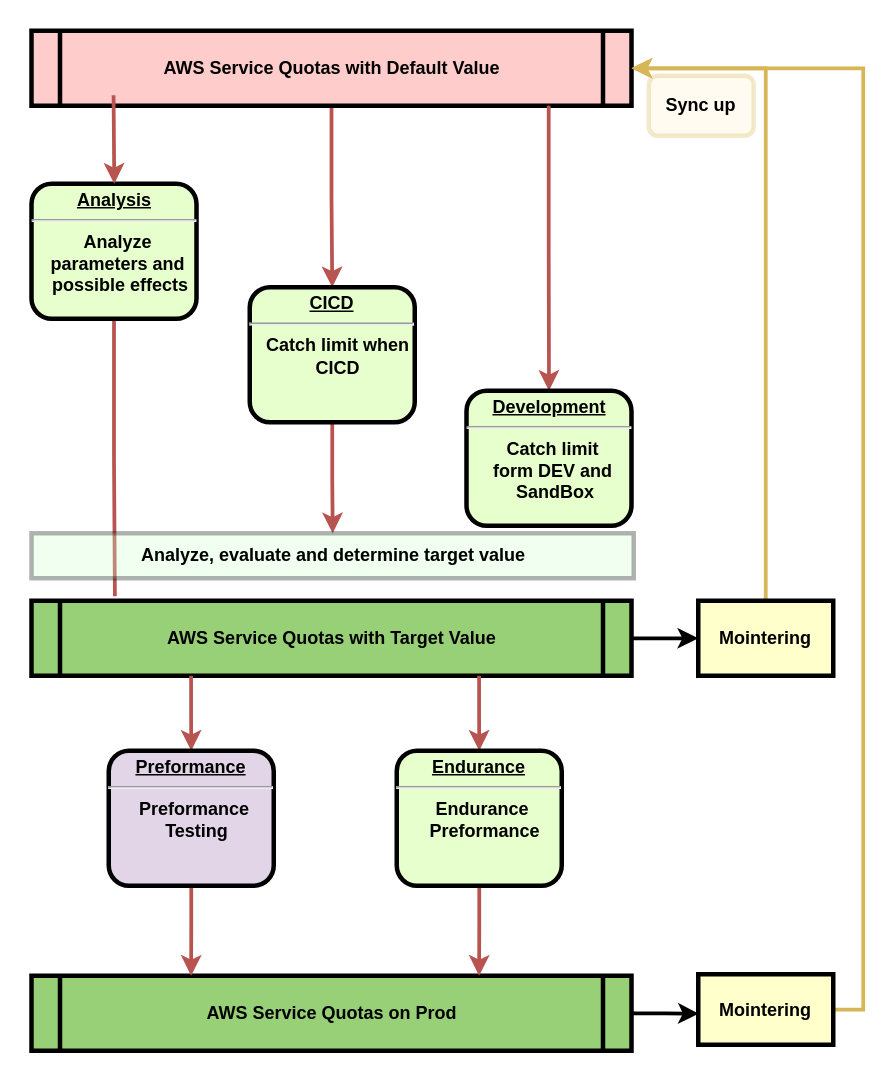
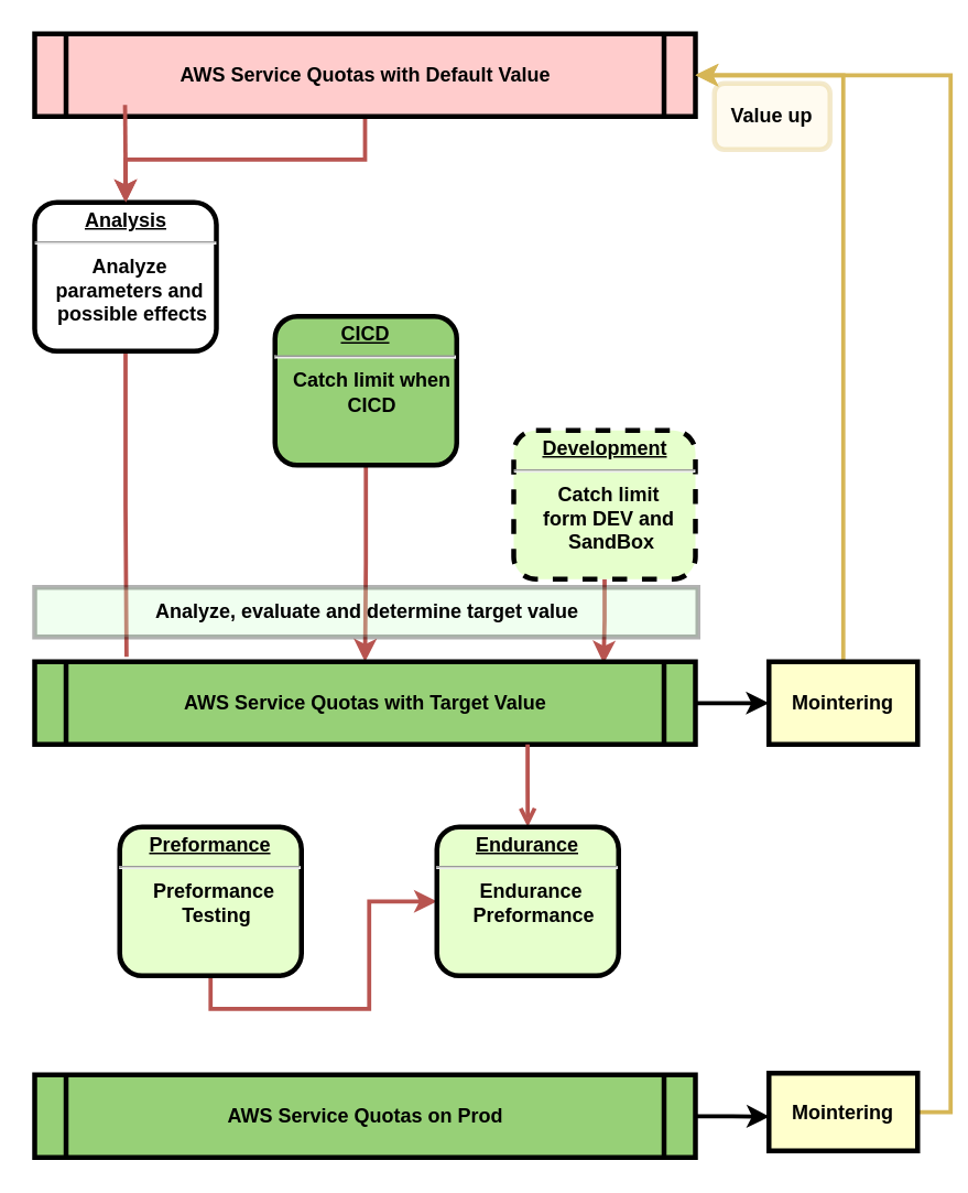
  <mxCell id="0" />
  <mxCell id="1" parent="0" />
- <mxCell id="2" style="edgeStyle=orthogonalEdgeStyle;rounded=0;jumpSize=6;orthogonalLoop=1;jettySize=auto;html=1;exitX=0.5;exitY=1;exitDx=0;exitDy=0;entryX=0.5;entryY=0;entryDx=0;entryDy=0;strokeWidth=2.5;fillColor=#f8cecc;strokeColor=#b85450;" edge="1" parent="1" source="3" target="12"><mxGeometry relative="1" as="geometry" /></mxCell>
+ <mxCell id="2" style="edgeStyle=orthogonalEdgeStyle;rounded=0;jumpSize=6;orthogonalLoop=1;jettySize=auto;html=1;exitX=0.5;exitY=1;exitDx=0;exitDy=0;strokeWidth=2.5;fillColor=#f8cecc;strokeColor=#b85450;" edge="1" parent="1" source="3" target="8"><mxGeometry relative="1" as="geometry" /></mxCell>
  <mxCell id="3" value="AWS Service Quotas with Default Value" style="shape=process;whiteSpace=wrap;align=center;verticalAlign=middle;size=0.048;fontStyle=1;strokeWidth=3;fillColor=#FFCCCC" parent="1" vertex="1"><mxGeometry x="20.5" y="20" width="400" height="50" as="geometry" /></mxCell>
- <mxCell id="5" style="edgeStyle=orthogonalEdgeStyle;rounded=0;jumpSize=6;orthogonalLoop=1;jettySize=auto;html=1;exitX=0.862;exitY=1;exitDx=0;exitDy=0;entryX=0.5;entryY=0;entryDx=0;entryDy=0;strokeWidth=2.5;exitPerimeter=0;fillColor=#f8cecc;strokeColor=#b85450;" edge="1" parent="1" source="3" target="6"><mxGeometry relative="1" as="geometry" /></mxCell>
- <mxCell id="6" value="&lt;p style=&quot;margin: 0px; margin-top: 4px; text-align: center; text-decoration: underline;&quot;&gt;&lt;strong&gt;Development&lt;/strong&gt;&lt;/p&gt;&lt;hr&gt;&lt;p style=&quot;margin: 0px; margin-left: 8px;&quot;&gt;Catch limit&amp;nbsp;&lt;/p&gt;&lt;p style=&quot;margin: 0px; margin-left: 8px;&quot;&gt;form&amp;nbsp;&lt;span style=&quot;background-color: initial;&quot;&gt;DEV and&amp;nbsp;&lt;/span&gt;&lt;/p&gt;&lt;p style=&quot;margin: 0px; margin-left: 8px;&quot;&gt;&lt;span style=&quot;background-color: initial;&quot;&gt;SandBox&lt;/span&gt;&lt;/p&gt;" style="verticalAlign=middle;align=center;overflow=fill;fontSize=12;fontFamily=Helvetica;html=1;rounded=1;fontStyle=1;strokeWidth=3;fillColor=#E6FFCC" parent="1" vertex="1"><mxGeometry x="310.5" y="260" width="110" height="90" as="geometry" /></mxCell>
+ <mxCell id="4" style="edgeStyle=orthogonalEdgeStyle;rounded=0;orthogonalLoop=1;jettySize=auto;html=1;exitX=0.5;exitY=1;exitDx=0;exitDy=0;entryX=0.861;entryY=0.023;entryDx=0;entryDy=0;entryPerimeter=0;strokeWidth=2.5;fillColor=#f8cecc;strokeColor=#b85450;" edge="1" parent="1" source="6" target="14"><mxGeometry relative="1" as="geometry" /></mxCell>
+ <mxCell id="6" value="&lt;p style=&quot;margin: 0px; margin-top: 4px; text-align: center; text-decoration: underline;&quot;&gt;&lt;strong&gt;Development&lt;/strong&gt;&lt;/p&gt;&lt;hr&gt;&lt;p style=&quot;margin: 0px; margin-left: 8px;&quot;&gt;Catch limit&amp;nbsp;&lt;/p&gt;&lt;p style=&quot;margin: 0px; margin-left: 8px;&quot;&gt;form&amp;nbsp;&lt;span style=&quot;background-color: initial;&quot;&gt;DEV and&amp;nbsp;&lt;/span&gt;&lt;/p&gt;&lt;p style=&quot;margin: 0px; margin-left: 8px;&quot;&gt;&lt;span style=&quot;background-color: initial;&quot;&gt;SandBox&lt;/span&gt;&lt;/p&gt;" style="verticalAlign=middle;align=center;overflow=fill;fontSize=12;fontFamily=Helvetica;html=1;rounded=1;fontStyle=1;strokeWidth=3;fillColor=#E6FFCC;dashed=1;" parent="1" vertex="1"><mxGeometry x="310.5" y="260" width="110" height="90" as="geometry" /></mxCell>
  <mxCell id="7" style="edgeStyle=orthogonalEdgeStyle;rounded=0;orthogonalLoop=1;jettySize=auto;html=1;exitX=0.5;exitY=1;exitDx=0;exitDy=0;entryX=0.139;entryY=-0.06;entryDx=0;entryDy=0;entryPerimeter=0;strokeWidth=2.5;fillColor=#f8cecc;strokeColor=#b85450;endArrow=none;" edge="1" parent="1" source="8" target="14"><mxGeometry relative="1" as="geometry" /></mxCell>
- <mxCell id="8" value="&lt;p style=&quot;margin: 0px; margin-top: 4px; text-align: center; text-decoration: underline;&quot;&gt;&lt;strong&gt;Analysis&lt;/strong&gt;&lt;/p&gt;&lt;hr&gt;&lt;p style=&quot;margin: 0px; margin-left: 8px;&quot;&gt;Analyze&amp;nbsp;&lt;/p&gt;&lt;p style=&quot;margin: 0px; margin-left: 8px;&quot;&gt;parameters and&amp;nbsp;&lt;/p&gt;&lt;p style=&quot;margin: 0px; margin-left: 8px;&quot;&gt;possible effects&lt;br&gt;&lt;/p&gt;" style="verticalAlign=middle;align=center;overflow=fill;fontSize=12;fontFamily=Helvetica;html=1;rounded=1;fontStyle=1;strokeWidth=3;fillColor=#E6FFCC" parent="1" vertex="1"><mxGeometry x="20.5" y="122" width="110" height="90" as="geometry" /></mxCell>
+ <mxCell id="8" value="&lt;p style=&quot;margin: 0px; margin-top: 4px; text-align: center; text-decoration: underline;&quot;&gt;&lt;strong&gt;Analysis&lt;/strong&gt;&lt;/p&gt;&lt;hr&gt;&lt;p style=&quot;margin: 0px; margin-left: 8px;&quot;&gt;Analyze&amp;nbsp;&lt;/p&gt;&lt;p style=&quot;margin: 0px; margin-left: 8px;&quot;&gt;parameters and&amp;nbsp;&lt;/p&gt;&lt;p style=&quot;margin: 0px; margin-left: 8px;&quot;&gt;possible effects&lt;br&gt;&lt;/p&gt;" style="verticalAlign=middle;align=center;overflow=fill;fontSize=12;fontFamily=Helvetica;html=1;rounded=1;fontStyle=1;strokeWidth=3;fillColor=#ffffff;" parent="1" vertex="1"><mxGeometry x="20.5" y="122" width="110" height="90" as="geometry" /></mxCell>
  <mxCell id="9" style="edgeStyle=orthogonalEdgeStyle;rounded=0;jumpSize=6;orthogonalLoop=1;jettySize=auto;html=1;exitX=0.5;exitY=0;exitDx=0;exitDy=0;entryX=1;entryY=0.5;entryDx=0;entryDy=0;strokeWidth=2.5;fillColor=#fff2cc;strokeColor=#d6b656;" edge="1" parent="1" source="10" target="3"><mxGeometry relative="1" as="geometry" /></mxCell>
  <mxCell id="10" value="Mointering" style="whiteSpace=wrap;align=center;verticalAlign=middle;fontStyle=1;strokeWidth=3;fillColor=#FFFFCC" parent="1" vertex="1"><mxGeometry x="465" y="400" width="90" height="50" as="geometry" /></mxCell>
- <mxCell id="11" style="edgeStyle=orthogonalEdgeStyle;rounded=0;orthogonalLoop=1;jettySize=auto;html=1;exitX=0.5;exitY=1;exitDx=0;exitDy=0;strokeWidth=2.5;fillColor=#f8cecc;strokeColor=#b85450;" edge="1" parent="1" source="12" target="21"><mxGeometry relative="1" as="geometry" /></mxCell>
- <mxCell id="12" value="&lt;p style=&quot;margin: 0px; margin-top: 4px; text-align: center; text-decoration: underline;&quot;&gt;&lt;strong&gt;CICD&lt;/strong&gt;&lt;/p&gt;&lt;hr&gt;&lt;p style=&quot;margin: 0px; margin-left: 8px;&quot;&gt;Catch limit when&lt;/p&gt;&lt;p style=&quot;margin: 0px; margin-left: 8px;&quot;&gt;CICD&lt;/p&gt;" style="verticalAlign=middle;align=center;overflow=fill;fontSize=12;fontFamily=Helvetica;html=1;rounded=1;fontStyle=1;strokeWidth=3;fillColor=#E6FFCC" parent="1" vertex="1"><mxGeometry x="166" y="191" width="110" height="90" as="geometry" /></mxCell>
+ <mxCell id="11" style="edgeStyle=orthogonalEdgeStyle;rounded=0;orthogonalLoop=1;jettySize=auto;html=1;exitX=0.5;exitY=1;exitDx=0;exitDy=0;entryX=0.5;entryY=0;entryDx=0;entryDy=0;strokeWidth=2.5;fillColor=#f8cecc;strokeColor=#b85450;" edge="1" parent="1" source="12" target="14"><mxGeometry relative="1" as="geometry" /></mxCell>
+ <mxCell id="12" value="&lt;p style=&quot;margin: 0px; margin-top: 4px; text-align: center; text-decoration: underline;&quot;&gt;&lt;strong&gt;CICD&lt;/strong&gt;&lt;/p&gt;&lt;hr&gt;&lt;p style=&quot;margin: 0px; margin-left: 8px;&quot;&gt;Catch limit when&lt;/p&gt;&lt;p style=&quot;margin: 0px; margin-left: 8px;&quot;&gt;CICD&lt;/p&gt;" style="verticalAlign=middle;align=center;overflow=fill;fontSize=12;fontFamily=Helvetica;html=1;rounded=1;fontStyle=1;strokeWidth=3;fillColor=#97d077;" parent="1" vertex="1"><mxGeometry x="166" y="191" width="110" height="90" as="geometry" /></mxCell>
  <mxCell id="13" style="edgeStyle=orthogonalEdgeStyle;rounded=0;jumpSize=6;orthogonalLoop=1;jettySize=auto;html=1;exitX=1;exitY=0.5;exitDx=0;exitDy=0;entryX=0;entryY=0.5;entryDx=0;entryDy=0;strokeWidth=2.5;" edge="1" parent="1" source="14" target="10"><mxGeometry relative="1" as="geometry" /></mxCell>
  <mxCell id="14" value="AWS Service Quotas with Target Value" style="shape=process;whiteSpace=wrap;align=center;verticalAlign=middle;size=0.048;fontStyle=1;strokeWidth=3;fillColor=#97D077;" vertex="1" parent="1"><mxGeometry x="20.5" y="400" width="400" height="50" as="geometry" /></mxCell>
  <mxCell id="15" style="edgeStyle=orthogonalEdgeStyle;rounded=0;jumpSize=6;orthogonalLoop=1;jettySize=auto;html=1;exitX=1;exitY=0.5;exitDx=0;exitDy=0;entryX=0.004;entryY=0.56;entryDx=0;entryDy=0;entryPerimeter=0;strokeWidth=2.5;" edge="1" parent="1" source="16" target="26"><mxGeometry relative="1" as="geometry" /></mxCell>
  <mxCell id="16" value="AWS Service Quotas on Prod" style="shape=process;whiteSpace=wrap;align=center;verticalAlign=middle;size=0.048;fontStyle=1;strokeWidth=3;fillColor=#97D077;" vertex="1" parent="1"><mxGeometry x="20.5" y="650" width="400" height="50" as="geometry" /></mxCell>
- <mxCell id="17" style="edgeStyle=orthogonalEdgeStyle;rounded=0;jumpSize=6;orthogonalLoop=1;jettySize=auto;html=1;exitX=0.5;exitY=1;exitDx=0;exitDy=0;entryX=0.266;entryY=0;entryDx=0;entryDy=0;entryPerimeter=0;strokeWidth=2.5;fillColor=#f8cecc;strokeColor=#b85450;" edge="1" parent="1" source="19" target="16"><mxGeometry relative="1" as="geometry" /></mxCell>
- <mxCell id="18" style="edgeStyle=orthogonalEdgeStyle;rounded=0;jumpSize=6;orthogonalLoop=1;jettySize=auto;html=1;exitX=0.266;exitY=1;exitDx=0;exitDy=0;entryX=0.5;entryY=0;entryDx=0;entryDy=0;strokeWidth=2.5;fillColor=#f8cecc;strokeColor=#b85450;exitPerimeter=0;" edge="1" parent="1" source="14" target="19"><mxGeometry relative="1" as="geometry" /></mxCell>
- <mxCell id="19" value="&lt;p style=&quot;margin: 0px; margin-top: 4px; text-align: center; text-decoration: underline;&quot;&gt;Preformance&lt;/p&gt;&lt;hr&gt;&lt;p style=&quot;margin: 0px; margin-left: 8px;&quot;&gt;Preformance&amp;nbsp;&lt;/p&gt;&lt;p style=&quot;margin: 0px; margin-left: 8px;&quot;&gt;Testing&lt;/p&gt;" style="verticalAlign=middle;align=center;overflow=fill;fontSize=12;fontFamily=Helvetica;html=1;rounded=1;fontStyle=1;strokeWidth=3;fillColor=#e1d5e7;" vertex="1" parent="1"><mxGeometry x="72" y="500" width="110" height="90" as="geometry" /></mxCell>
+ <mxCell id="17" style="edgeStyle=orthogonalEdgeStyle;rounded=0;jumpSize=6;orthogonalLoop=1;jettySize=auto;html=1;exitX=0.5;exitY=1;exitDx=0;exitDy=0;strokeWidth=2.5;fillColor=#f8cecc;strokeColor=#b85450;" edge="1" parent="1" source="19" target="24"><mxGeometry relative="1" as="geometry" /></mxCell>
+ <mxCell id="19" value="&lt;p style=&quot;margin: 0px; margin-top: 4px; text-align: center; text-decoration: underline;&quot;&gt;Preformance&lt;/p&gt;&lt;hr&gt;&lt;p style=&quot;margin: 0px; margin-left: 8px;&quot;&gt;Preformance&amp;nbsp;&lt;/p&gt;&lt;p style=&quot;margin: 0px; margin-left: 8px;&quot;&gt;Testing&lt;/p&gt;" style="verticalAlign=middle;align=center;overflow=fill;fontSize=12;fontFamily=Helvetica;html=1;rounded=1;fontStyle=1;strokeWidth=3;fillColor=#E6FFCC" vertex="1" parent="1"><mxGeometry x="72" y="500" width="110" height="90" as="geometry" /></mxCell>
  <mxCell id="20" style="edgeStyle=orthogonalEdgeStyle;rounded=0;orthogonalLoop=1;jettySize=auto;html=1;entryX=0.5;entryY=0;entryDx=0;entryDy=0;strokeWidth=2.5;fillColor=#f8cecc;strokeColor=#b85450;jumpSize=6;" edge="1" parent="1"><mxGeometry relative="1" as="geometry"><mxPoint x="75.21" y="63" as="sourcePoint" /><mxPoint x="75.68" y="122" as="targetPoint" /><Array as="points"><mxPoint x="76.21" y="63" /></Array></mxGeometry></mxCell>
  <mxCell id="21" value="Analyze, evaluate and determine target value" style="rounded=0;whiteSpace=wrap;html=1;fillColor=#CCFFCC;strokeWidth=3;opacity=30;fontStyle=1" vertex="1" parent="1"><mxGeometry x="20.5" y="355" width="401.5" height="30" as="geometry" /></mxCell>
- <mxCell id="22" style="edgeStyle=orthogonalEdgeStyle;rounded=0;jumpSize=6;orthogonalLoop=1;jettySize=auto;html=1;exitX=0.5;exitY=1;exitDx=0;exitDy=0;entryX=0.746;entryY=0;entryDx=0;entryDy=0;entryPerimeter=0;strokeWidth=2.5;fillColor=#f8cecc;strokeColor=#b85450;" edge="1" parent="1" source="24" target="16"><mxGeometry relative="1" as="geometry" /></mxCell>
- <mxCell id="23" style="edgeStyle=orthogonalEdgeStyle;rounded=0;jumpSize=6;orthogonalLoop=1;jettySize=auto;html=1;exitX=0.746;exitY=1;exitDx=0;exitDy=0;entryX=0.5;entryY=0;entryDx=0;entryDy=0;strokeWidth=2.5;fillColor=#f8cecc;strokeColor=#b85450;exitPerimeter=0;" edge="1" parent="1" source="14" target="24"><mxGeometry relative="1" as="geometry" /></mxCell>
+ <mxCell id="23" style="edgeStyle=orthogonalEdgeStyle;rounded=0;jumpSize=6;orthogonalLoop=1;jettySize=auto;html=1;exitX=0.746;exitY=1;exitDx=0;exitDy=0;entryX=0.5;entryY=0;entryDx=0;entryDy=0;strokeWidth=2.5;fillColor=#f8cecc;strokeColor=#b85450;exitPerimeter=0;endArrow=open;" edge="1" parent="1" source="14" target="24"><mxGeometry relative="1" as="geometry" /></mxCell>
  <mxCell id="24" value="&lt;p style=&quot;margin: 4px 0px 0px; text-align: center;&quot;&gt;&lt;u&gt;Endurance&lt;/u&gt;&lt;br&gt;&lt;/p&gt;&lt;hr&gt;&lt;p style=&quot;margin: 0px; margin-left: 8px;&quot;&gt;Endurance&amp;nbsp;&lt;br&gt;&lt;/p&gt;&lt;p style=&quot;margin: 0px; margin-left: 8px;&quot;&gt;Preformance&lt;/p&gt;" style="verticalAlign=middle;align=center;overflow=fill;fontSize=12;fontFamily=Helvetica;html=1;rounded=1;fontStyle=1;strokeWidth=3;fillColor=#E6FFCC" vertex="1" parent="1"><mxGeometry x="264" y="500" width="110" height="90" as="geometry" /></mxCell>
  <mxCell id="25" style="edgeStyle=orthogonalEdgeStyle;rounded=0;jumpSize=6;orthogonalLoop=1;jettySize=auto;html=1;exitX=1;exitY=0.5;exitDx=0;exitDy=0;entryX=1;entryY=0.5;entryDx=0;entryDy=0;strokeWidth=2.5;fillColor=#fff2cc;strokeColor=#d6b656;" edge="1" parent="1" source="26" target="3"><mxGeometry relative="1" as="geometry" /></mxCell>
  <mxCell id="26" value="Mointering" style="whiteSpace=wrap;align=center;verticalAlign=middle;fontStyle=1;strokeWidth=3;fillColor=#FFFFCC" vertex="1" parent="1"><mxGeometry x="465" y="649" width="90" height="47" as="geometry" /></mxCell>
- <mxCell id="27" value="&lt;b&gt;Sync up&lt;/b&gt;" style="rounded=1;whiteSpace=wrap;html=1;strokeWidth=3;fillColor=#fff2cc;opacity=30;strokeColor=#d6b656;" vertex="1" parent="1"><mxGeometry x="432" y="50" width="70" height="40" as="geometry" /></mxCell>
+ <mxCell id="27" value="&lt;b&gt;Value up&lt;/b&gt;" style="rounded=1;whiteSpace=wrap;html=1;strokeWidth=3;fillColor=#fff2cc;opacity=30;strokeColor=#d6b656;" vertex="1" parent="1"><mxGeometry x="432" y="50" width="70" height="40" as="geometry" /></mxCell>
